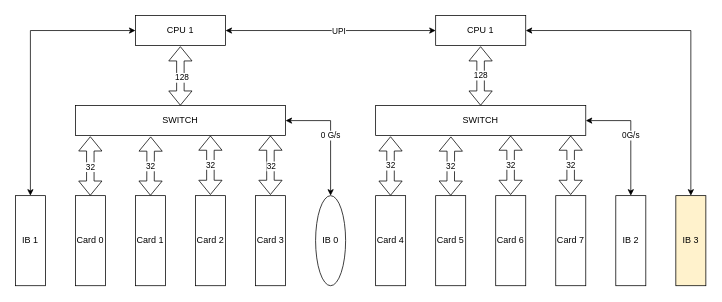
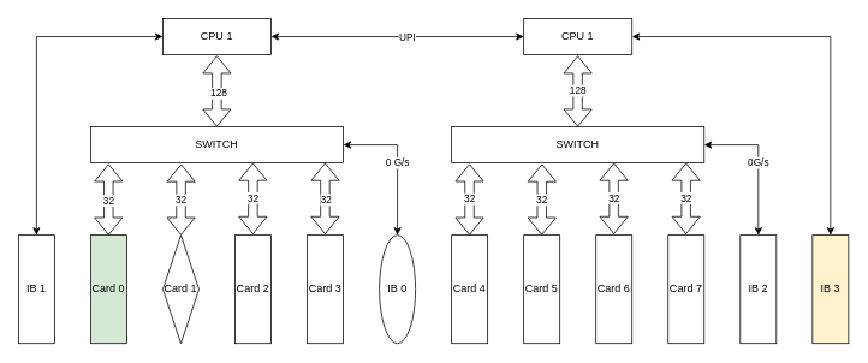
  <mxCell id="0" />
  <mxCell id="1" parent="0" />
  <mxCell id="2" value="CPU 1" style="rounded=0;whiteSpace=wrap;html=1;" vertex="1" parent="1"><mxGeometry x="180" y="20" width="120" height="40" as="geometry" /></mxCell>
  <mxCell id="3" value="SWITCH" style="rounded=0;whiteSpace=wrap;html=1;" vertex="1" parent="1"><mxGeometry x="100" y="140" width="280" height="40" as="geometry" /></mxCell>
- <mxCell id="4" value="Card 0" style="rounded=0;whiteSpace=wrap;html=1;" vertex="1" parent="1"><mxGeometry x="100" y="260" width="40" height="120" as="geometry" /></mxCell>
- <mxCell id="5" value="Card 1" style="rounded=0;whiteSpace=wrap;html=1;" vertex="1" parent="1"><mxGeometry x="180" y="260" width="40" height="120" as="geometry" /></mxCell>
+ <mxCell id="4" value="Card 0" style="rounded=0;whiteSpace=wrap;html=1;fillColor=#d5e8d4;" vertex="1" parent="1"><mxGeometry x="100" y="260" width="40" height="120" as="geometry" /></mxCell>
+ <mxCell id="5" value="Card 1" style="rhombus;whiteSpace=wrap;html=1;" vertex="1" parent="1"><mxGeometry x="180" y="260" width="40" height="120" as="geometry" /></mxCell>
  <mxCell id="6" value="Card 2" style="rounded=0;whiteSpace=wrap;html=1;" vertex="1" parent="1"><mxGeometry x="260" y="260" width="40" height="120" as="geometry" /></mxCell>
  <mxCell id="7" value="Card 3" style="rounded=0;whiteSpace=wrap;html=1;" vertex="1" parent="1"><mxGeometry x="340" y="260" width="40" height="120" as="geometry" /></mxCell>
  <mxCell id="8" value="32" style="shape=flexArrow;endArrow=classic;startArrow=classic;html=1;rounded=0;entryX=0.358;entryY=1.031;entryDx=0;entryDy=0;entryPerimeter=0;exitX=0.5;exitY=0;exitDx=0;exitDy=0;" edge="1" parent="1" source="5" target="3"><mxGeometry x="-0.01" width="100" height="100" relative="1" as="geometry"><mxPoint x="430" y="530" as="sourcePoint" /><mxPoint x="530" y="430" as="targetPoint" /><mxPoint as="offset" /></mxGeometry></mxCell>
  <mxCell id="9" value="" style="shape=flexArrow;endArrow=classic;startArrow=classic;html=1;rounded=0;entryX=0.358;entryY=1.031;entryDx=0;entryDy=0;entryPerimeter=0;exitX=0.5;exitY=0;exitDx=0;exitDy=0;" edge="1" parent="1"><mxGeometry width="100" height="100" relative="1" as="geometry"><mxPoint x="359.85" y="259" as="sourcePoint" /><mxPoint x="359.85" y="180" as="targetPoint" /></mxGeometry></mxCell>
  <mxCell id="10" value="32" style="edgeLabel;html=1;align=center;verticalAlign=middle;resizable=0;points=[];" vertex="1" connectable="0" parent="9"><mxGeometry x="-0.008" y="-1" relative="1" as="geometry"><mxPoint as="offset" /></mxGeometry></mxCell>
  <mxCell id="11" value="32" style="shape=flexArrow;endArrow=classic;startArrow=classic;html=1;rounded=0;entryX=0.358;entryY=1.031;entryDx=0;entryDy=0;entryPerimeter=0;exitX=0.5;exitY=0;exitDx=0;exitDy=0;" edge="1" parent="1"><mxGeometry width="100" height="100" relative="1" as="geometry"><mxPoint x="279.85" y="259" as="sourcePoint" /><mxPoint x="279.85" y="180" as="targetPoint" /></mxGeometry></mxCell>
  <mxCell id="12" value="" style="shape=flexArrow;endArrow=classic;startArrow=classic;html=1;rounded=0;entryX=0.358;entryY=1.031;entryDx=0;entryDy=0;entryPerimeter=0;exitX=0.5;exitY=0;exitDx=0;exitDy=0;" edge="1" parent="1"><mxGeometry width="100" height="100" relative="1" as="geometry"><mxPoint x="119.85" y="260" as="sourcePoint" /><mxPoint x="119.85" y="181" as="targetPoint" /></mxGeometry></mxCell>
  <mxCell id="13" value="32" style="edgeLabel;html=1;align=center;verticalAlign=middle;resizable=0;points=[];" vertex="1" connectable="0" parent="12"><mxGeometry x="-0.014" relative="1" as="geometry"><mxPoint as="offset" /></mxGeometry></mxCell>
  <mxCell id="14" value="" style="shape=flexArrow;endArrow=classic;startArrow=classic;html=1;rounded=0;entryX=0.358;entryY=1.031;entryDx=0;entryDy=0;entryPerimeter=0;exitX=0.5;exitY=0;exitDx=0;exitDy=0;" edge="1" parent="1"><mxGeometry width="100" height="100" relative="1" as="geometry"><mxPoint x="239.85" y="140" as="sourcePoint" /><mxPoint x="239.85" y="61" as="targetPoint" /></mxGeometry></mxCell>
  <mxCell id="15" value="128" style="edgeLabel;html=1;align=center;verticalAlign=middle;resizable=0;points=[];" vertex="1" connectable="0" parent="14"><mxGeometry x="-0.038" y="-2" relative="1" as="geometry"><mxPoint as="offset" /></mxGeometry></mxCell>
  <mxCell id="16" value="IB 0" style="ellipse;whiteSpace=wrap;html=1;" vertex="1" parent="1"><mxGeometry x="420" y="260" width="40" height="120" as="geometry" /></mxCell>
  <mxCell id="17" value="0 G/s" style="endArrow=classic;startArrow=classic;html=1;rounded=0;entryX=0.5;entryY=0;entryDx=0;entryDy=0;exitX=1;exitY=0.5;exitDx=0;exitDy=0;" edge="1" parent="1" source="3" target="16"><mxGeometry width="50" height="50" relative="1" as="geometry"><mxPoint x="260" y="250" as="sourcePoint" /><mxPoint x="310" y="200" as="targetPoint" /><Array as="points"><mxPoint x="440" y="160" /></Array></mxGeometry></mxCell>
  <mxCell id="18" value="CPU 1" style="rounded=0;whiteSpace=wrap;html=1;" vertex="1" parent="1"><mxGeometry x="580" y="20" width="120" height="40" as="geometry" /></mxCell>
  <mxCell id="19" value="SWITCH" style="rounded=0;whiteSpace=wrap;html=1;" vertex="1" parent="1"><mxGeometry x="500" y="140" width="280" height="40" as="geometry" /></mxCell>
  <mxCell id="20" value="Card 4" style="rounded=0;whiteSpace=wrap;html=1;" vertex="1" parent="1"><mxGeometry x="500" y="260" width="40" height="120" as="geometry" /></mxCell>
  <mxCell id="21" value="Card 5" style="rounded=0;whiteSpace=wrap;html=1;" vertex="1" parent="1"><mxGeometry x="580" y="260" width="40" height="120" as="geometry" /></mxCell>
  <mxCell id="22" value="Card 6" style="rounded=0;whiteSpace=wrap;html=1;" vertex="1" parent="1"><mxGeometry x="660" y="260" width="40" height="120" as="geometry" /></mxCell>
  <mxCell id="23" value="Card 7" style="rounded=0;whiteSpace=wrap;html=1;" vertex="1" parent="1"><mxGeometry x="740" y="260" width="40" height="120" as="geometry" /></mxCell>
  <mxCell id="24" value="32" style="shape=flexArrow;endArrow=classic;startArrow=classic;html=1;rounded=0;entryX=0.358;entryY=1.031;entryDx=0;entryDy=0;entryPerimeter=0;exitX=0.5;exitY=0;exitDx=0;exitDy=0;" edge="1" parent="1" source="21" target="19"><mxGeometry width="100" height="100" relative="1" as="geometry"><mxPoint x="830" y="530" as="sourcePoint" /><mxPoint x="930" y="430" as="targetPoint" /></mxGeometry></mxCell>
  <mxCell id="25" value="32" style="shape=flexArrow;endArrow=classic;startArrow=classic;html=1;rounded=0;entryX=0.358;entryY=1.031;entryDx=0;entryDy=0;entryPerimeter=0;exitX=0.5;exitY=0;exitDx=0;exitDy=0;" edge="1" parent="1"><mxGeometry x="0.013" width="100" height="100" relative="1" as="geometry"><mxPoint x="759.85" y="259" as="sourcePoint" /><mxPoint x="759.85" y="180" as="targetPoint" /><mxPoint as="offset" /></mxGeometry></mxCell>
  <mxCell id="26" value="32" style="shape=flexArrow;endArrow=classic;startArrow=classic;html=1;rounded=0;entryX=0.358;entryY=1.031;entryDx=0;entryDy=0;entryPerimeter=0;exitX=0.5;exitY=0;exitDx=0;exitDy=0;" edge="1" parent="1"><mxGeometry x="0.013" width="100" height="100" relative="1" as="geometry"><mxPoint x="679.85" y="259" as="sourcePoint" /><mxPoint x="679.85" y="180" as="targetPoint" /><mxPoint as="offset" /></mxGeometry></mxCell>
  <mxCell id="27" value="32" style="shape=flexArrow;endArrow=classic;startArrow=classic;html=1;rounded=0;entryX=0.358;entryY=1.031;entryDx=0;entryDy=0;entryPerimeter=0;exitX=0.5;exitY=0;exitDx=0;exitDy=0;" edge="1" parent="1"><mxGeometry width="100" height="100" relative="1" as="geometry"><mxPoint x="519.85" y="260" as="sourcePoint" /><mxPoint x="519.85" y="181" as="targetPoint" /></mxGeometry></mxCell>
  <mxCell id="28" value="128" style="shape=flexArrow;endArrow=classic;startArrow=classic;html=1;rounded=0;entryX=0.358;entryY=1.031;entryDx=0;entryDy=0;entryPerimeter=0;exitX=0.5;exitY=0;exitDx=0;exitDy=0;" edge="1" parent="1"><mxGeometry width="100" height="100" relative="1" as="geometry"><mxPoint x="639.85" y="140" as="sourcePoint" /><mxPoint x="639.85" y="61" as="targetPoint" /></mxGeometry></mxCell>
  <mxCell id="29" value="IB 2" style="rounded=0;whiteSpace=wrap;html=1;" vertex="1" parent="1"><mxGeometry x="820" y="260" width="40" height="120" as="geometry" /></mxCell>
  <mxCell id="30" value="0G/s" style="endArrow=classic;startArrow=classic;html=1;rounded=0;entryX=0.5;entryY=0;entryDx=0;entryDy=0;exitX=1;exitY=0.5;exitDx=0;exitDy=0;" edge="1" parent="1" source="19" target="29"><mxGeometry width="50" height="50" relative="1" as="geometry"><mxPoint x="660" y="250" as="sourcePoint" /><mxPoint x="710" y="200" as="targetPoint" /><Array as="points"><mxPoint x="840" y="160" /></Array></mxGeometry></mxCell>
  <mxCell id="31" value="IB 1" style="rounded=0;whiteSpace=wrap;html=1;" vertex="1" parent="1"><mxGeometry x="20" y="260" width="40" height="120" as="geometry" /></mxCell>
  <mxCell id="32" value="" style="endArrow=classic;startArrow=classic;html=1;rounded=0;entryX=0.5;entryY=0;entryDx=0;entryDy=0;exitX=0;exitY=0.5;exitDx=0;exitDy=0;" edge="1" parent="1" source="2" target="31"><mxGeometry width="50" height="50" relative="1" as="geometry"><mxPoint x="390" y="170" as="sourcePoint" /><mxPoint x="450" y="270" as="targetPoint" /><Array as="points"><mxPoint x="40" y="40" /></Array></mxGeometry></mxCell>
  <mxCell id="33" value="" style="endArrow=classic;startArrow=classic;html=1;rounded=0;entryX=0;entryY=0.5;entryDx=0;entryDy=0;exitX=1;exitY=0.5;exitDx=0;exitDy=0;" edge="1" parent="1" source="2" target="18"><mxGeometry width="50" height="50" relative="1" as="geometry"><mxPoint x="460" y="180" as="sourcePoint" /><mxPoint x="510" y="130" as="targetPoint" /></mxGeometry></mxCell>
  <mxCell id="34" value="UPI" style="edgeLabel;html=1;align=center;verticalAlign=middle;resizable=0;points=[];" vertex="1" connectable="0" parent="33"><mxGeometry x="0.071" relative="1" as="geometry"><mxPoint as="offset" /></mxGeometry></mxCell>
  <mxCell id="35" value="" style="endArrow=classic;startArrow=classic;html=1;rounded=0;entryX=1;entryY=0.5;entryDx=0;entryDy=0;exitX=0.5;exitY=0;exitDx=0;exitDy=0;" edge="1" parent="1" source="36" target="18"><mxGeometry width="50" height="50" relative="1" as="geometry"><mxPoint x="460" y="180" as="sourcePoint" /><mxPoint x="510" y="130" as="targetPoint" /><Array as="points"><mxPoint x="920" y="40" /></Array></mxGeometry></mxCell>
  <mxCell id="36" value="IB 3" style="rounded=0;whiteSpace=wrap;html=1;fillColor=#fff2cc;" vertex="1" parent="1"><mxGeometry x="900" y="260" width="40" height="120" as="geometry" /></mxCell>
